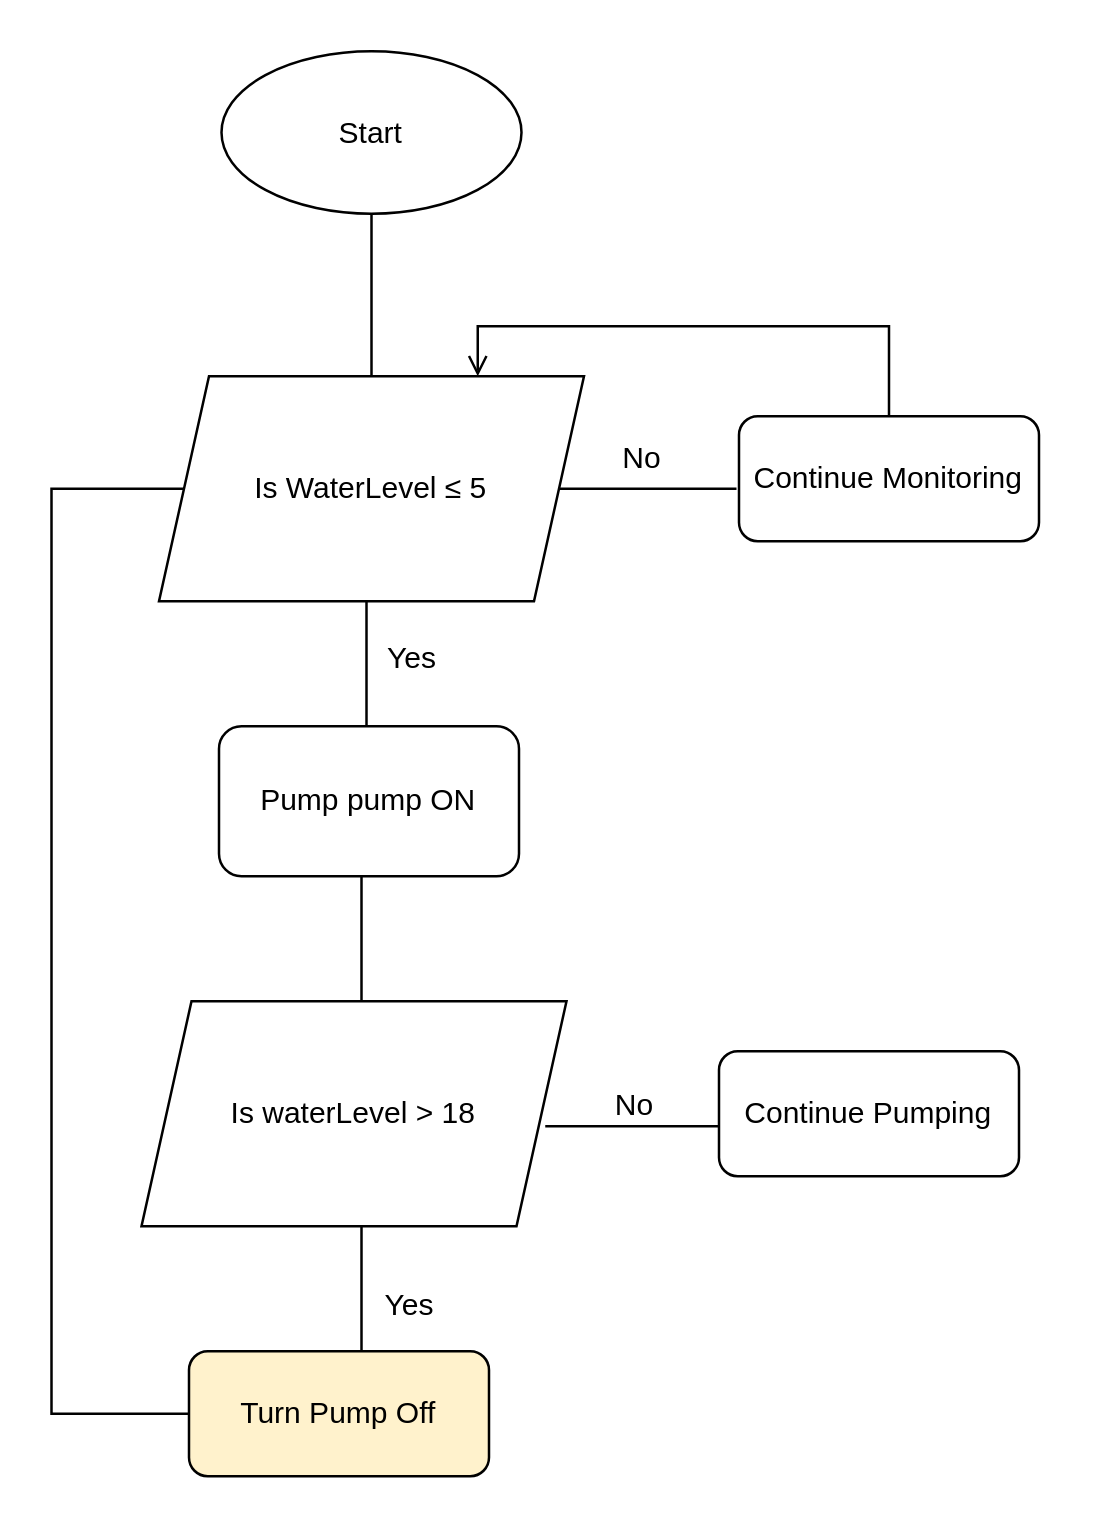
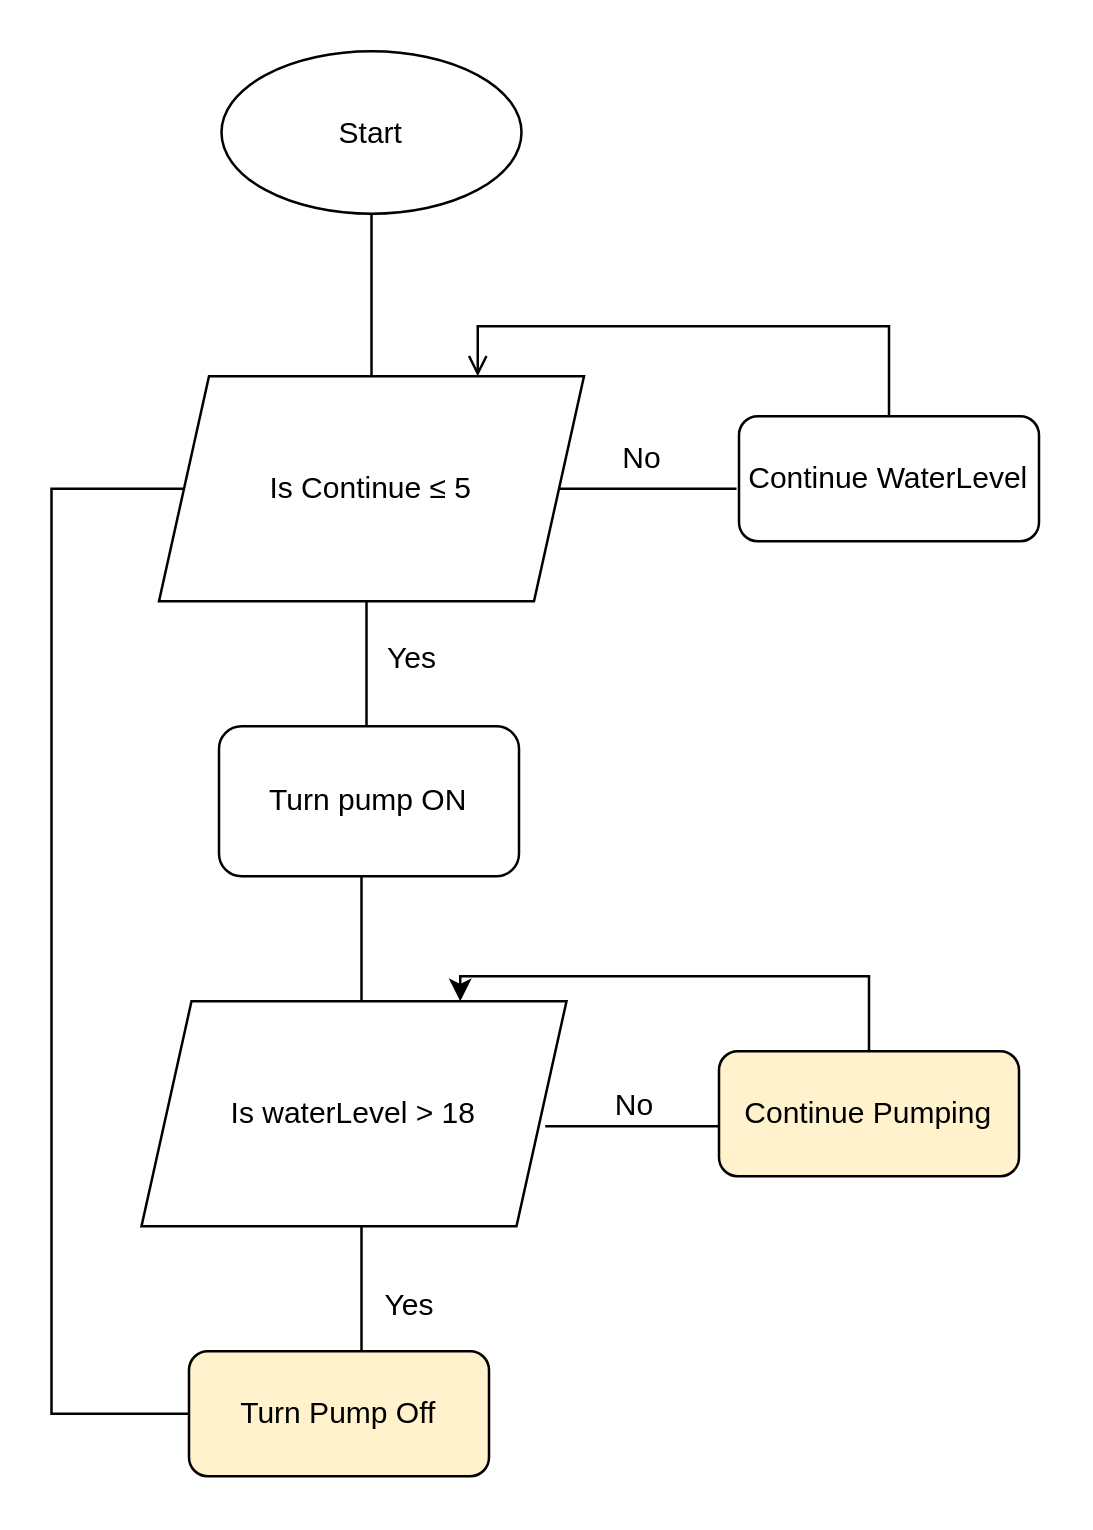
  <mxCell id="0" />
  <mxCell id="1" parent="0" />
  <mxCell id="2" value="Start" style="ellipse;whiteSpace=wrap;html=1;fontSize=12;fontStyle=0" vertex="1" parent="1"><mxGeometry x="88" y="20" width="120" height="65" as="geometry" /></mxCell>
  <mxCell id="3" value="" style="endArrow=none;html=1;rounded=0;entryX=0.5;entryY=1;entryDx=0;entryDy=0;" edge="1" parent="1" target="2"><mxGeometry width="50" height="50" relative="1" as="geometry"><mxPoint x="148" y="150" as="sourcePoint" /><mxPoint x="174" y="230" as="targetPoint" /></mxGeometry></mxCell>
- <mxCell id="4" value="Is WaterLevel ≤ 5" style="shape=parallelogram;perimeter=parallelogramPerimeter;whiteSpace=wrap;html=1;fixedSize=1;fontStyle=0;fontSize=12;" vertex="1" parent="1"><mxGeometry x="63" y="150" width="170" height="90" as="geometry" /></mxCell>
+ <mxCell id="4" value="Is Continue ≤ 5" style="shape=parallelogram;perimeter=parallelogramPerimeter;whiteSpace=wrap;html=1;fixedSize=1;fontStyle=0;fontSize=12;" vertex="1" parent="1"><mxGeometry x="63" y="150" width="170" height="90" as="geometry" /></mxCell>
  <mxCell id="5" value="" style="endArrow=none;html=1;rounded=0;entryX=0.5;entryY=1;entryDx=0;entryDy=0;" edge="1" parent="1"><mxGeometry width="50" height="50" relative="1" as="geometry"><mxPoint x="146" y="290" as="sourcePoint" /><mxPoint x="146" y="240" as="targetPoint" /></mxGeometry></mxCell>
  <mxCell id="6" value="Yes" style="text;html=1;align=center;verticalAlign=middle;resizable=0;points=[];autosize=1;strokeColor=none;fillColor=none;" vertex="1" parent="1"><mxGeometry x="144" y="248" width="40" height="30" as="geometry" /></mxCell>
  <mxCell id="7" value="" style="endArrow=none;html=1;rounded=0;exitX=1;exitY=0.5;exitDx=0;exitDy=0;" edge="1" parent="1" source="4"><mxGeometry width="50" height="50" relative="1" as="geometry"><mxPoint x="158" y="160" as="sourcePoint" /><mxPoint x="294" y="195" as="targetPoint" /></mxGeometry></mxCell>
  <mxCell id="8" value="No" style="text;html=1;align=center;verticalAlign=middle;resizable=0;points=[];autosize=1;strokeColor=none;fillColor=none;" vertex="1" parent="1"><mxGeometry x="236" y="168" width="40" height="30" as="geometry" /></mxCell>
  <mxCell id="9" value="" style="endArrow=none;html=1;rounded=0;entryX=0.5;entryY=1;entryDx=0;entryDy=0;" edge="1" parent="1"><mxGeometry width="50" height="50" relative="1" as="geometry"><mxPoint x="144" y="400" as="sourcePoint" /><mxPoint x="144" y="350" as="targetPoint" /></mxGeometry></mxCell>
  <mxCell id="10" value="Is waterLevel &amp;gt; 18" style="shape=parallelogram;perimeter=parallelogramPerimeter;whiteSpace=wrap;html=1;fixedSize=1;fontStyle=0;fontSize=12;" vertex="1" parent="1"><mxGeometry x="56" y="400" width="170" height="90" as="geometry" /></mxCell>
  <mxCell id="11" value="No" style="text;html=1;align=center;verticalAlign=middle;resizable=0;points=[];autosize=1;strokeColor=none;fillColor=none;" vertex="1" parent="1"><mxGeometry x="233" y="427" width="40" height="30" as="geometry" /></mxCell>
  <mxCell id="12" value="" style="endArrow=none;html=1;rounded=0;exitX=1;exitY=0.5;exitDx=0;exitDy=0;" edge="1" parent="1"><mxGeometry width="50" height="50" relative="1" as="geometry"><mxPoint x="217.5" y="450" as="sourcePoint" /><mxPoint x="288.5" y="450" as="targetPoint" /></mxGeometry></mxCell>
  <mxCell id="13" value="" style="endArrow=none;html=1;rounded=0;entryX=0.5;entryY=1;entryDx=0;entryDy=0;" edge="1" parent="1"><mxGeometry width="50" height="50" relative="1" as="geometry"><mxPoint x="144" y="540" as="sourcePoint" /><mxPoint x="144" y="490" as="targetPoint" /></mxGeometry></mxCell>
  <mxCell id="14" value="Yes" style="text;html=1;align=center;verticalAlign=middle;resizable=0;points=[];autosize=1;strokeColor=none;fillColor=none;" vertex="1" parent="1"><mxGeometry x="143" y="507" width="40" height="30" as="geometry" /></mxCell>
  <mxCell id="15" style="edgeStyle=orthogonalEdgeStyle;rounded=0;orthogonalLoop=1;jettySize=auto;html=1;exitX=0.5;exitY=0;exitDx=0;exitDy=0;entryX=0.75;entryY=0;entryDx=0;entryDy=0;endArrow=open;" edge="1" parent="1" source="16" target="4"><mxGeometry relative="1" as="geometry"><Array as="points"><mxPoint x="355" y="130" /><mxPoint x="191" y="130" /></Array></mxGeometry></mxCell>
- <mxCell id="16" value="Continue Monitoring" style="rounded=1;whiteSpace=wrap;html=1;" vertex="1" parent="1"><mxGeometry x="295" y="166" width="120" height="50" as="geometry" /></mxCell>
- <mxCell id="18" value="Continue Pumping" style="rounded=1;whiteSpace=wrap;html=1;" vertex="1" parent="1"><mxGeometry x="287" y="420" width="120" height="50" as="geometry" /></mxCell>
+ <mxCell id="16" value="Continue WaterLevel" style="rounded=1;whiteSpace=wrap;html=1;" vertex="1" parent="1"><mxGeometry x="295" y="166" width="120" height="50" as="geometry" /></mxCell>
+ <mxCell id="17" style="edgeStyle=orthogonalEdgeStyle;rounded=0;orthogonalLoop=1;jettySize=auto;html=1;entryX=0.75;entryY=0;entryDx=0;entryDy=0;exitX=0.5;exitY=0;exitDx=0;exitDy=0;" edge="1" parent="1" source="18" target="10"><mxGeometry relative="1" as="geometry"><Array as="points"><mxPoint x="347" y="390" /><mxPoint x="184" y="390" /></Array></mxGeometry></mxCell>
+ <mxCell id="18" value="Continue Pumping" style="rounded=1;whiteSpace=wrap;html=1;fillColor=#fff2cc;" vertex="1" parent="1"><mxGeometry x="287" y="420" width="120" height="50" as="geometry" /></mxCell>
  <mxCell id="19" style="edgeStyle=orthogonalEdgeStyle;rounded=0;orthogonalLoop=1;jettySize=auto;html=1;entryX=0;entryY=0.5;entryDx=0;entryDy=0;endArrow=none;" edge="1" parent="1" source="20" target="4"><mxGeometry relative="1" as="geometry"><Array as="points"><mxPoint x="20" y="565" /><mxPoint x="20" y="195" /></Array></mxGeometry></mxCell>
  <mxCell id="20" value="Turn Pump Off" style="rounded=1;whiteSpace=wrap;html=1;fillColor=#fff2cc;" vertex="1" parent="1"><mxGeometry x="75" y="540" width="120" height="50" as="geometry" /></mxCell>
- <mxCell id="21" value="Pump pump ON" style="rounded=1;whiteSpace=wrap;html=1;" vertex="1" parent="1"><mxGeometry x="87" y="290" width="120" height="60" as="geometry" /></mxCell>
+ <mxCell id="21" value="Turn pump ON" style="rounded=1;whiteSpace=wrap;html=1;" vertex="1" parent="1"><mxGeometry x="87" y="290" width="120" height="60" as="geometry" /></mxCell>
